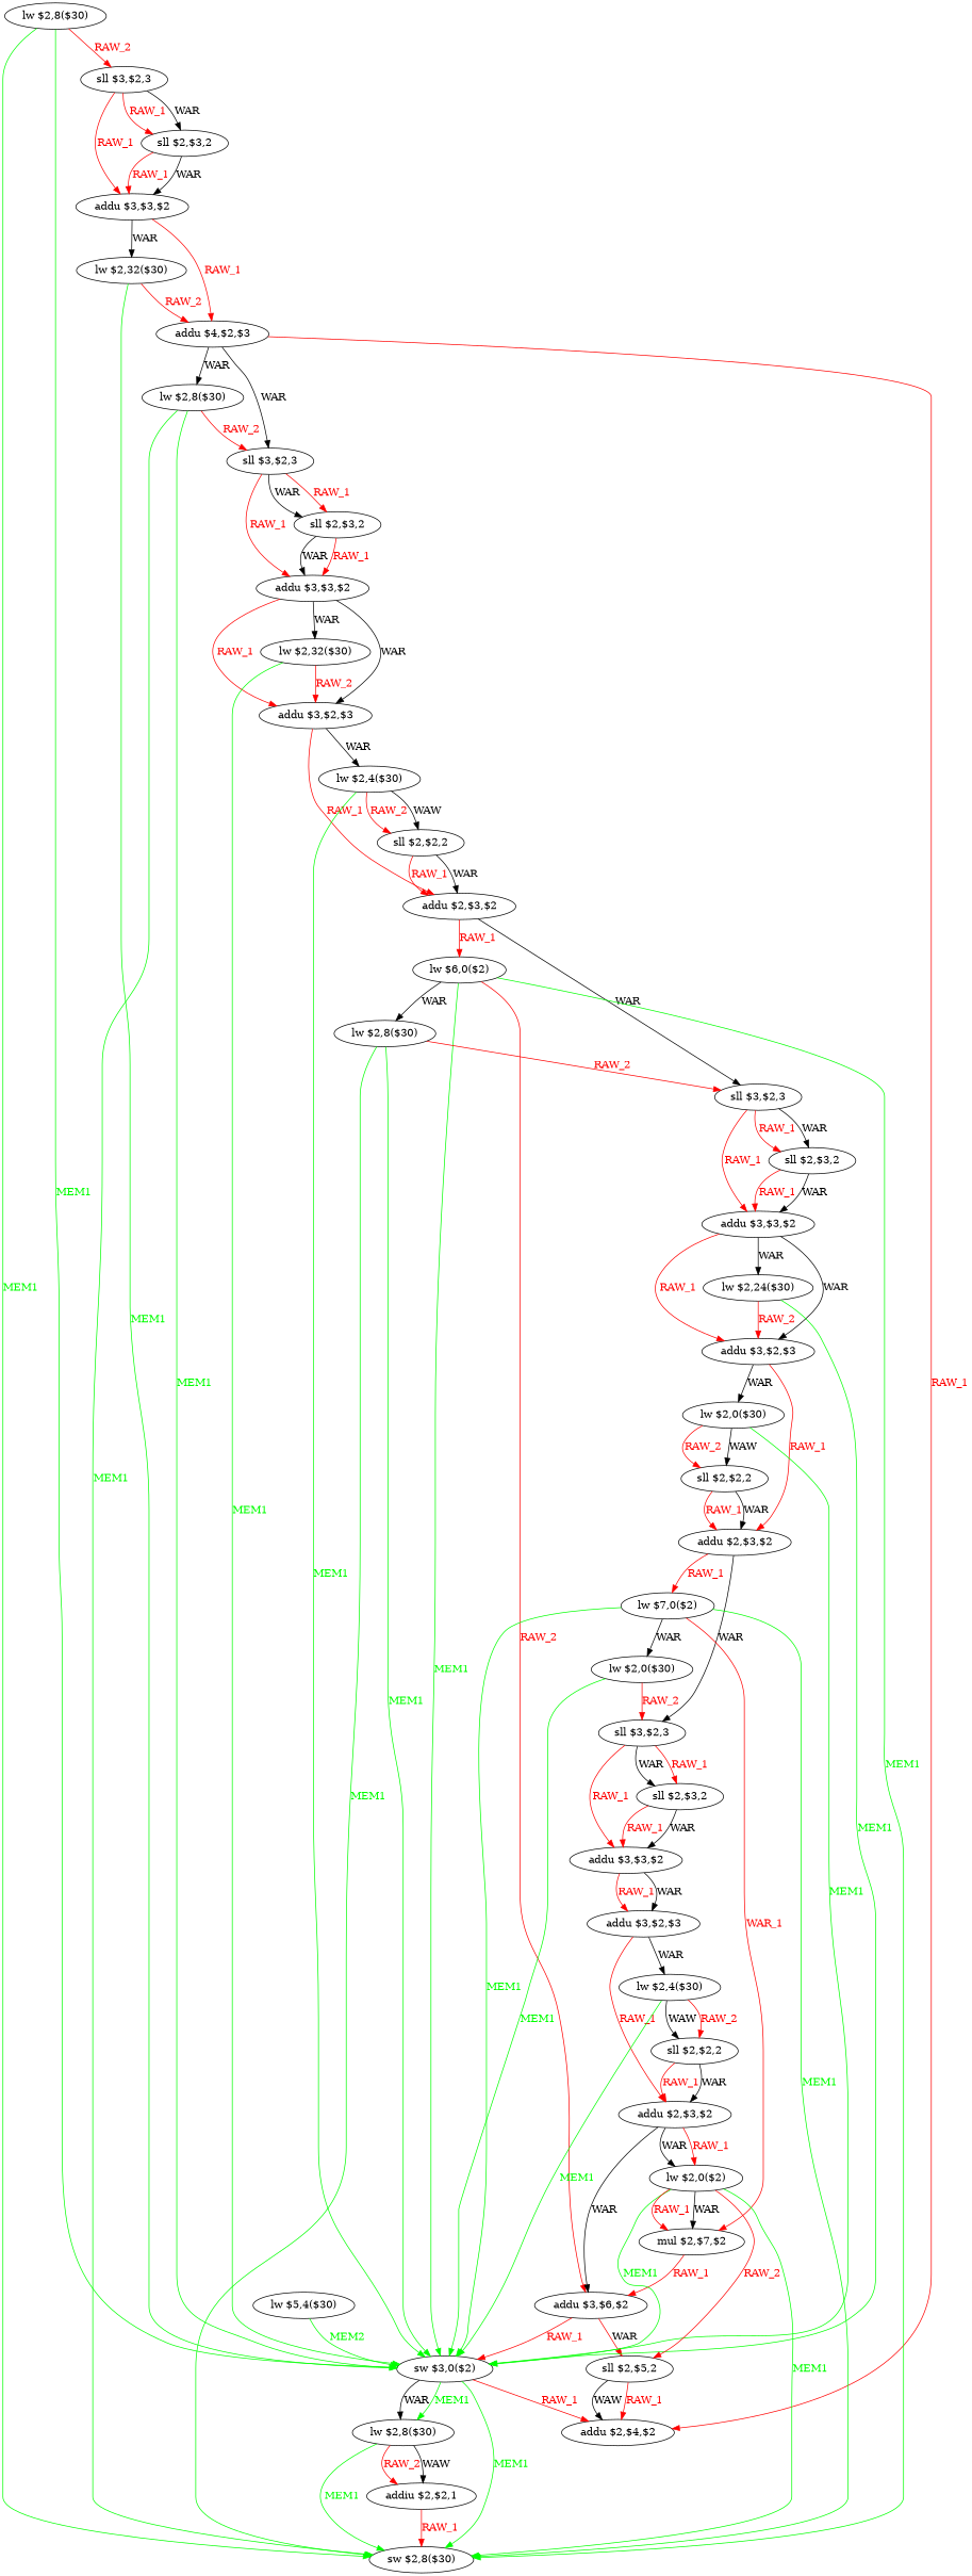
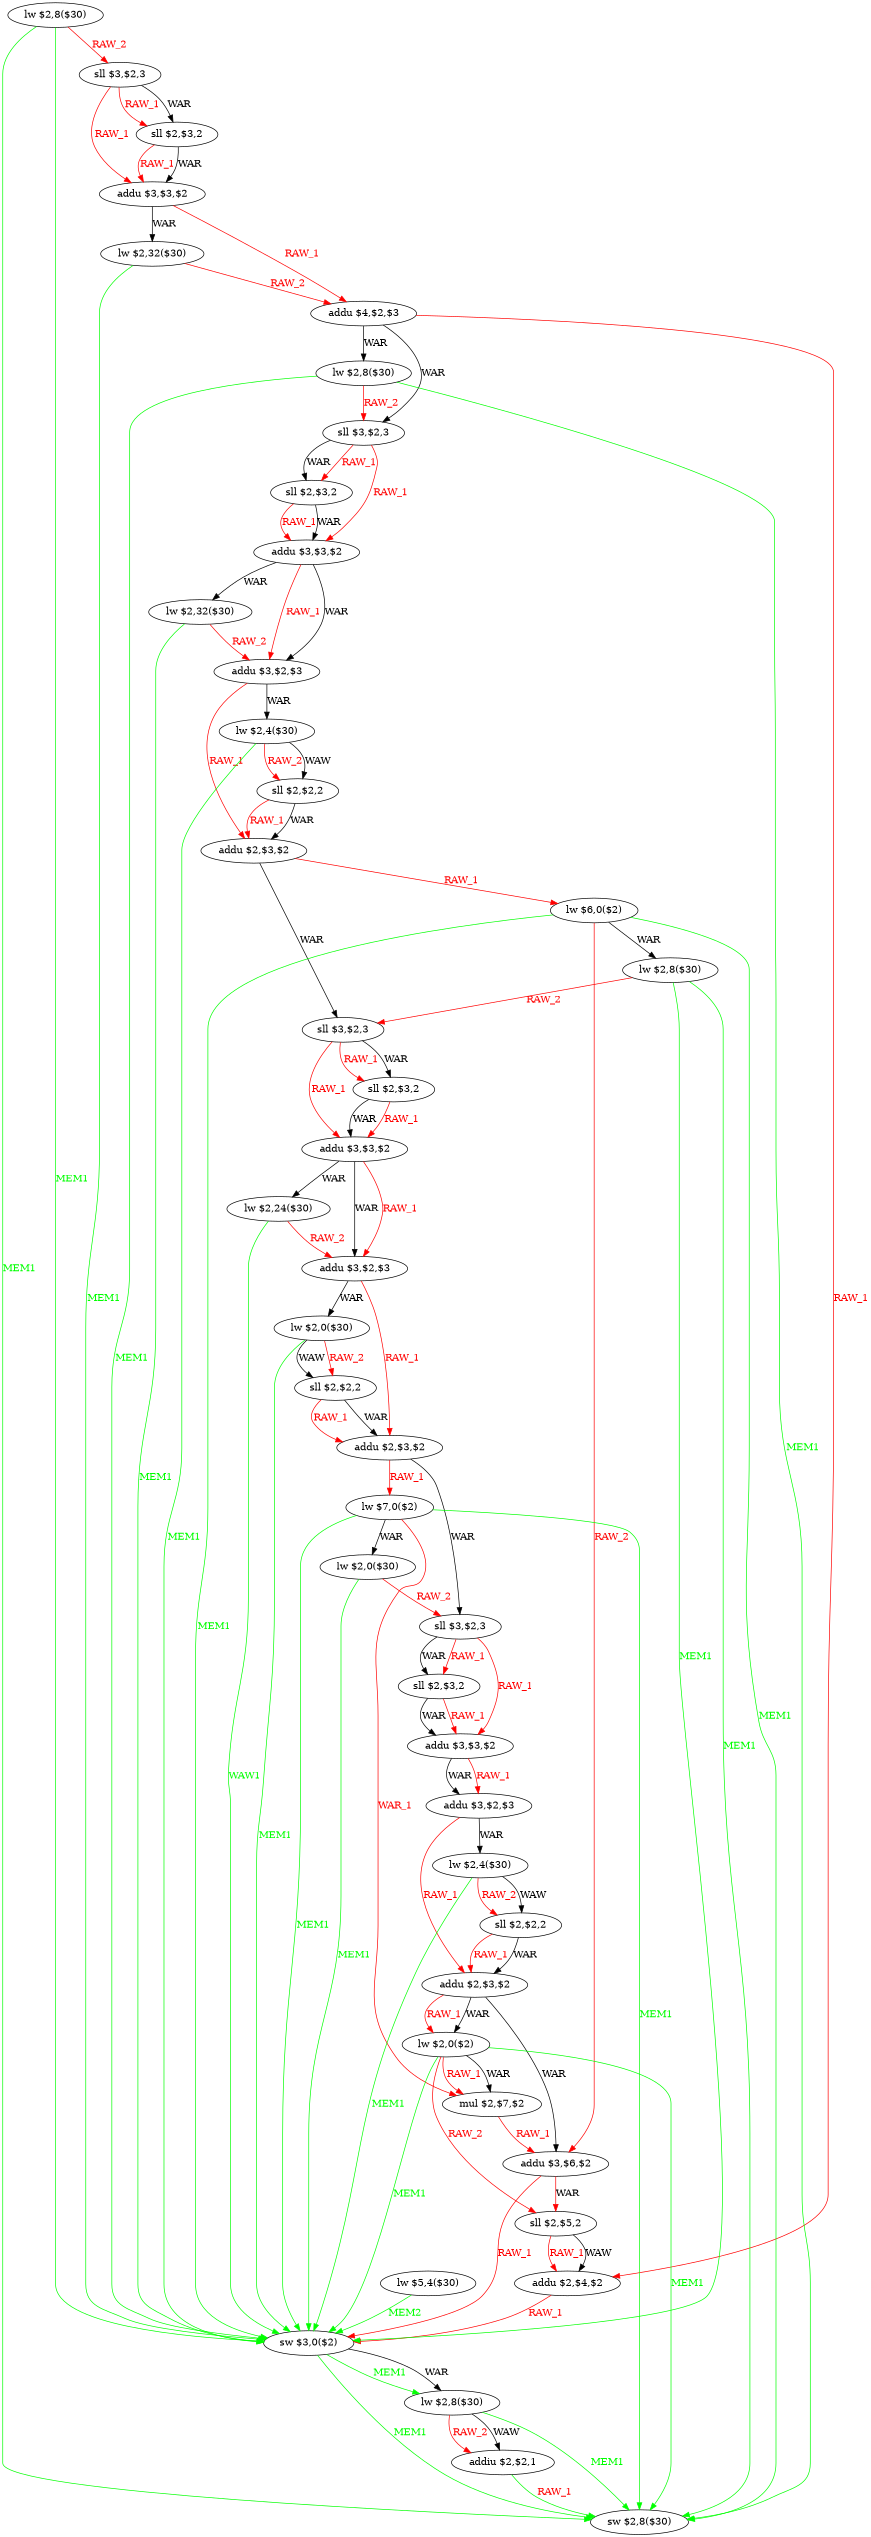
  digraph {
    node [shape=ellipse]
    edge [color=red fontcolor=red]
    n1 [label="lw $2,8($30)"]
    n2 [label="sw $2,8($30)"]
    n3 [label="sw $3,0($2)"]
    n4 [label="sll $3,$2,3"]
    n5 [label="lw $2,8($30)"]
    n6 [label="addu $3,$3,$2"]
    n7 [label="sll $2,$3,2"]
    n8 [label="addiu $2,$2,1"]
    n9 [label="addu $4,$2,$3"]
    n10 [label="lw $2,32($30)"]
    n11 [label="addu $2,$4,$2"]
    n12 [label="sll $3,$2,3"]
    n13 [label="lw $2,8($30)"]
    n14 [label="addu $3,$3,$2"]
    n15 [label="sll $2,$3,2"]
    n16 [label="addu $3,$2,$3"]
    n17 [label="lw $2,32($30)"]
    n18 [label="addu $2,$3,$2"]
    n19 [label="lw $2,4($30)"]
    n20 [label="sll $3,$2,3"]
    n21 [label="lw $6,0($2)"]
    n22 [label="sll $2,$2,2"]
    n23 [label="addu $3,$3,$2"]
    n24 [label="sll $2,$3,2"]
    n25 [label="addu $3,$6,$2"]
    n26 [label="lw $2,8($30)"]
    n27 [label="addu $3,$2,$3"]
    n28 [label="lw $2,24($30)"]
    n29 [label="sll $2,$5,2"]
    n30 [label="addu $2,$3,$2"]
    n31 [label="lw $2,0($30)"]
    n32 [label="sll $3,$2,3"]
    n33 [label="lw $7,0($2)"]
    n34 [label="sll $2,$2,2"]
    n35 [label="addu $3,$3,$2"]
    n36 [label="sll $2,$3,2"]
    n37 [label="mul $2,$7,$2"]
    n38 [label="lw $2,0($30)"]
    n39 [label="addu $3,$2,$3"]
    n40 [label="addu $2,$3,$2"]
    n41 [label="lw $2,4($30)"]
    n42 [label="lw $2,0($2)"]
    n43 [label="sll $2,$2,2"]
    n44 [label="lw $5,4($30)"]
    n1 -> n2 [color=green fontcolor=green label=MEM1]
    n1 -> n3 [color=green fontcolor=green label=MEM1]
    n1 -> n4 [label=RAW_2]
    n3 -> n2 [color=green fontcolor=green label=MEM1]
    n3 -> n5 [label=WAR color="" fontcolor=""]
    n3 -> n5 [color=green fontcolor=green label=MEM1]
    n4 -> n6 [label=RAW_1]
    n4 -> n7 [label=RAW_1]
    n4 -> n7 [label=WAR color="" fontcolor=""]
    n5 -> n2 [color=green fontcolor=green label=MEM1]
    n5 -> n8 [label=RAW_2]
    n5 -> n8 [label=WAW color="" fontcolor=""]
    n6 -> n9 [label=RAW_1]
    n6 -> n10 [label=WAR color="" fontcolor=""]
    n7 -> n6 [label=RAW_1]
    n7 -> n6 [label=WAR color="" fontcolor=""]
-   n8 -> n2 [label=RAW_1]
+   n8 -> n2 [color=green label=RAW_1]
    n9 -> n11 [label=RAW_1]
    n9 -> n12 [label=WAR color="" fontcolor=""]
    n9 -> n13 [label=WAR color="" fontcolor=""]
    n10 -> n3 [color=green fontcolor=green label=MEM1]
    n10 -> n9 [label=RAW_2]
-   n3 -> n11 [label=RAW_1]
+   n11 -> n3 [label=RAW_1]
    n12 -> n14 [label=RAW_1]
    n12 -> n15 [label=RAW_1]
    n12 -> n15 [label=WAR color="" fontcolor=""]
    n13 -> n2 [color=green fontcolor=green label=MEM1]
    n13 -> n3 [color=green fontcolor=green label=MEM1]
    n13 -> n12 [label=RAW_2]
    n14 -> n16 [label=RAW_1]
    n14 -> n16 [label=WAR color="" fontcolor=""]
    n14 -> n17 [label=WAR color="" fontcolor=""]
    n15 -> n14 [label=RAW_1]
    n15 -> n14 [label=WAR color="" fontcolor=""]
    n16 -> n18 [label=RAW_1]
    n16 -> n19 [label=WAR color="" fontcolor=""]
    n17 -> n3 [color=green fontcolor=green label=MEM1]
    n17 -> n16 [label=RAW_2]
    n18 -> n20 [label=WAR color="" fontcolor=""]
    n18 -> n21 [label=RAW_1]
    n19 -> n3 [color=green fontcolor=green label=MEM1]
    n19 -> n22 [label=RAW_2]
    n19 -> n22 [label=WAW color="" fontcolor=""]
    n20 -> n23 [label=RAW_1]
    n20 -> n24 [label=RAW_1]
    n20 -> n24 [label=WAR color="" fontcolor=""]
    n21 -> n2 [color=green fontcolor=green label=MEM1]
    n21 -> n3 [color=green fontcolor=green label=MEM1]
    n21 -> n25 [label=RAW_2]
    n21 -> n26 [label=WAR color="" fontcolor=""]
    n22 -> n18 [label=RAW_1]
    n22 -> n18 [label=WAR color="" fontcolor=""]
    n23 -> n27 [label=RAW_1]
    n23 -> n27 [label=WAR color="" fontcolor=""]
    n23 -> n28 [label=WAR color="" fontcolor=""]
    n24 -> n23 [label=RAW_1]
    n24 -> n23 [label=WAR color="" fontcolor=""]
    n25 -> n3 [label=RAW_1]
    n25 -> n29 [label=WAR fontcolor=""]
    n26 -> n2 [color=green fontcolor=green label=MEM1]
    n26 -> n3 [color=green fontcolor=green label=MEM1]
    n26 -> n20 [label=RAW_2]
    n27 -> n30 [label=RAW_1]
    n27 -> n31 [label=WAR color="" fontcolor=""]
-   n28 -> n3 [color=green fontcolor=green label=MEM1]
+   n28 -> n3 [color=green fontcolor=green label=WAW1]
    n28 -> n27 [label=RAW_2]
    n29 -> n11 [label=RAW_1]
    n29 -> n11 [label=WAW color="" fontcolor=""]
    n30 -> n32 [label=WAR color="" fontcolor=""]
    n30 -> n33 [label=RAW_1]
    n31 -> n3 [color=green fontcolor=green label=MEM1]
    n31 -> n34 [label=RAW_2]
    n31 -> n34 [label=WAW color="" fontcolor=""]
    n32 -> n35 [label=RAW_1]
    n32 -> n36 [label=RAW_1]
    n32 -> n36 [label=WAR color="" fontcolor=""]
    n33 -> n2 [color=green fontcolor=green label=MEM1]
    n33 -> n3 [color=green fontcolor=green label=MEM1]
    n33 -> n37 [label=WAR_1]
    n33 -> n38 [label=WAR color="" fontcolor=""]
    n34 -> n30 [label=RAW_1]
    n34 -> n30 [label=WAR color="" fontcolor=""]
    n35 -> n39 [label=RAW_1]
    n35 -> n39 [label=WAR color="" fontcolor=""]
    n36 -> n35 [label=RAW_1]
    n36 -> n35 [label=WAR color="" fontcolor=""]
    n37 -> n25 [label=RAW_1]
    n38 -> n3 [color=green fontcolor=green label=MEM1]
    n38 -> n32 [label=RAW_2]
    n39 -> n40 [label=RAW_1]
    n39 -> n41 [label=WAR color="" fontcolor=""]
    n40 -> n25 [label=WAR color="" fontcolor=""]
    n40 -> n42 [label=RAW_1]
    n40 -> n42 [label=WAR color="" fontcolor=""]
    n41 -> n3 [color=green fontcolor=green label=MEM1]
    n41 -> n43 [label=RAW_2]
    n41 -> n43 [label=WAW color="" fontcolor=""]
    n42 -> n2 [color=green fontcolor=green label=MEM1]
    n42 -> n3 [color=green fontcolor=green label=MEM1]
    n42 -> n29 [label=RAW_2]
    n42 -> n37 [label=RAW_1]
    n42 -> n37 [label=WAR color="" fontcolor=""]
    n43 -> n40 [label=RAW_1]
    n43 -> n40 [label=WAR color="" fontcolor=""]
    n44 -> n3 [color=green fontcolor=green label=MEM2]
  }
